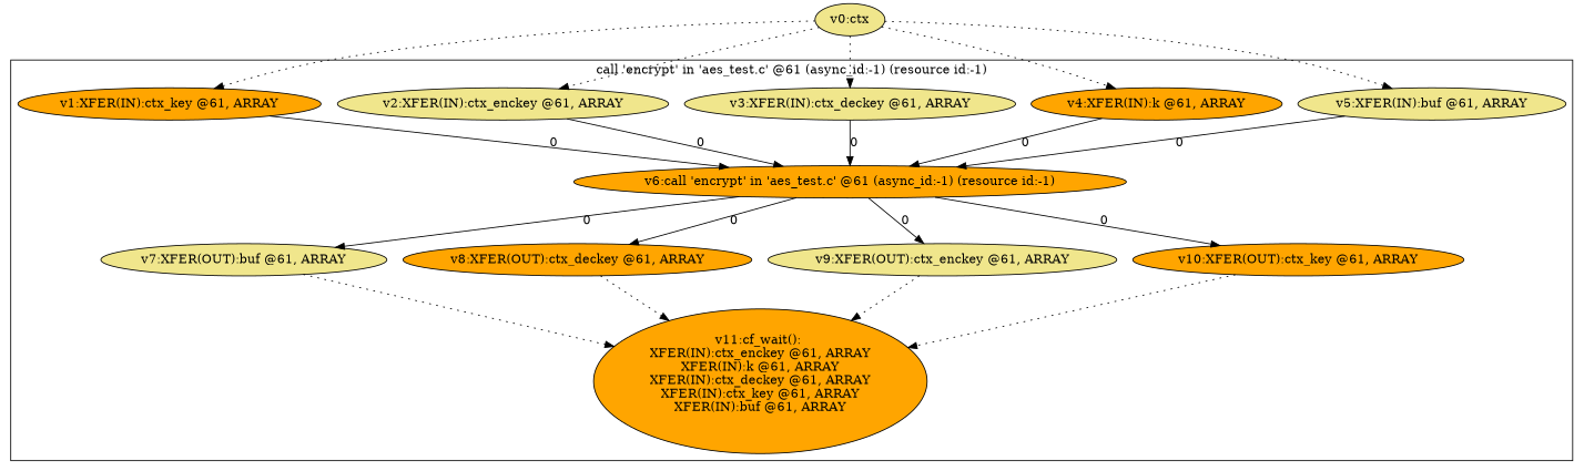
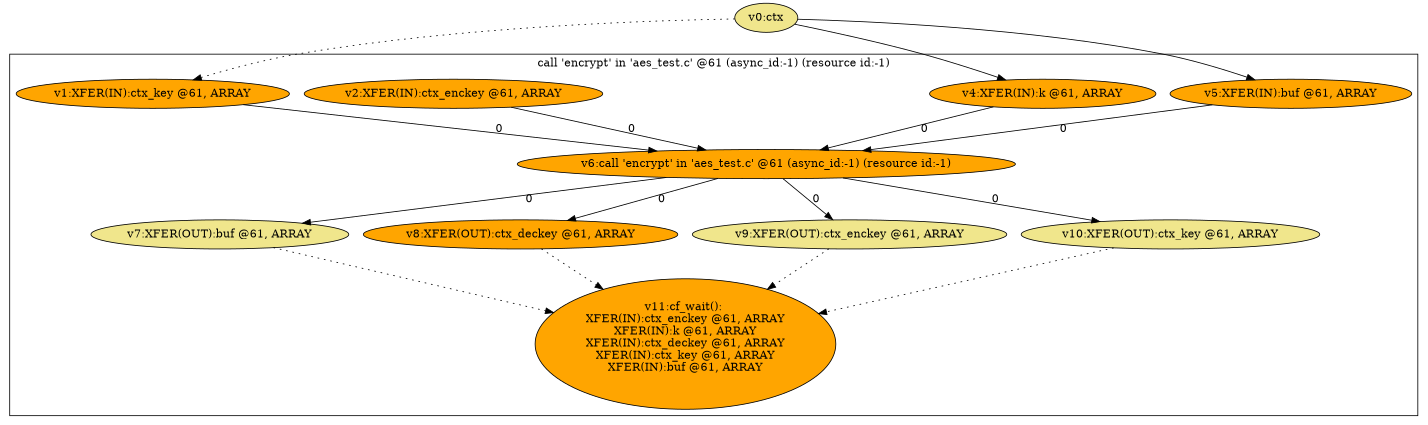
  digraph {
    node [fillcolor=orange style=filled]
    n1 [label="v1:XFER(IN):ctx_key @61, ARRAY\n"]
-   n2 [fillcolor=khaki label="v2:XFER(IN):ctx_enckey @61, ARRAY\n"]
-   n3 [fillcolor=khaki label="v3:XFER(IN):ctx_deckey @61, ARRAY\n"]
+   n2 [label="v2:XFER(IN):ctx_enckey @61, ARRAY\n"]
    n4 [label="v4:XFER(IN):k @61, ARRAY\n"]
-   n5 [fillcolor=khaki label="v5:XFER(IN):buf @61, ARRAY\n"]
+   n5 [label="v5:XFER(IN):buf @61, ARRAY\n"]
    n6 [label="v6:call 'encrypt' in 'aes_test.c' @61 (async_id:-1) (resource id:-1)\n"]
    n7 [fillcolor=khaki label="v7:XFER(OUT):buf @61, ARRAY\n"]
    n8 [label="v8:XFER(OUT):ctx_deckey @61, ARRAY\n"]
    n9 [fillcolor=khaki label="v9:XFER(OUT):ctx_enckey @61, ARRAY\n"]
-   n10 [label="v10:XFER(OUT):ctx_key @61, ARRAY\n"]
+   n10 [fillcolor=khaki label="v10:XFER(OUT):ctx_key @61, ARRAY\n"]
    n11 [label="v11:cf_wait(): \nXFER(IN):ctx_enckey @61, ARRAY\nXFER(IN):k @61, ARRAY\nXFER(IN):ctx_deckey @61, ARRAY\nXFER(IN):ctx_key @61, ARRAY\nXFER(IN):buf @61, ARRAY\n\n"]
    n12 [fillcolor=khaki label="v0:ctx"]
    subgraph cluster_1 {
      label="call 'encrypt' in 'aes_test.c' @61 (async_id:-1) (resource id:-1)\n"
      n1
      n2
-     n3
      n4
      n5
      n6
      n7
      n8
      n9
      n10
      n11
    }
    n1 -> n6 [label=0]
    n2 -> n6 [label=0]
-   n3 -> n6 [label=0]
    n4 -> n6 [label=0]
    n5 -> n6 [label=0]
    n6 -> n7 [label=0]
    n6 -> n8 [label=0]
    n6 -> n9 [label=0]
    n6 -> n10 [label=0]
    n7 -> n11 [style=dotted]
    n8 -> n11 [style=dotted]
    n9 -> n11 [style=dotted]
    n10 -> n11 [style=dotted]
    n12 -> n1 [style=dotted]
-   n12 -> n2 [style=dotted]
-   n12 -> n3 [style=dotted]
-   n12 -> n4 [style=dotted]
-   n12 -> n5 [style=dotted]
+   n12 -> n4 [style=solid]
+   n12 -> n5 [style=solid]
  }
